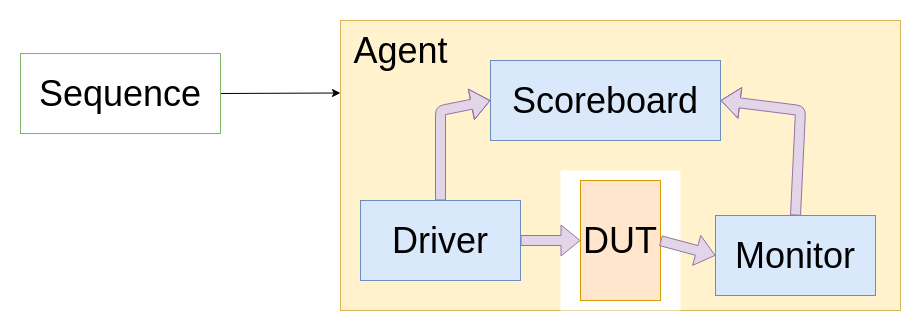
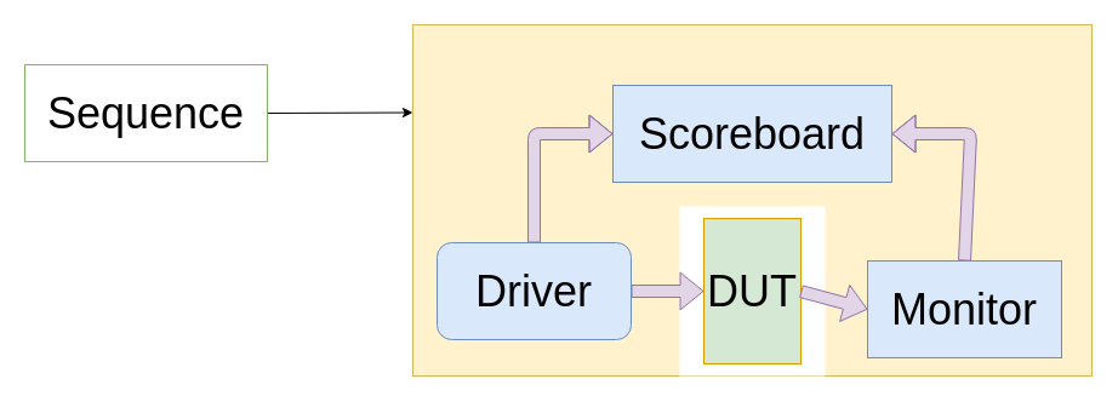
  <mxCell id="0" />
  <mxCell id="1" parent="0" />
  <mxCell id="2" value="" style="whiteSpace=wrap;html=1;fillColor=#fff2cc;strokeColor=#d6b656;" vertex="1" parent="1"><mxGeometry x="340" y="20" width="560" height="290" as="geometry" /></mxCell>
  <mxCell id="3" value="" style="whiteSpace=wrap;html=1;fillColor=default;gradientColor=none;strokeColor=none;" vertex="1" parent="1"><mxGeometry x="560" y="170" width="120" height="140" as="geometry" /></mxCell>
- <mxCell id="4" value="&lt;font style=&quot;font-size: 36px;&quot;&gt;DUT&lt;/font&gt;" style="whiteSpace=wrap;html=1;fillColor=#ffe6cc;strokeColor=#d79b00;" vertex="1" parent="1"><mxGeometry x="580" y="180" width="80" height="120" as="geometry" /></mxCell>
+ <mxCell id="4" value="&lt;font style=&quot;font-size: 36px;&quot;&gt;DUT&lt;/font&gt;" style="whiteSpace=wrap;html=1;fillColor=#d5e8d4;strokeColor=#d79b00;" vertex="1" parent="1"><mxGeometry x="580" y="180" width="80" height="120" as="geometry" /></mxCell>
  <mxCell id="5" style="edgeStyle=none;html=1;exitX=1;exitY=0.5;exitDx=0;exitDy=0;entryX=0;entryY=0.5;entryDx=0;entryDy=0;shape=flexArrow;fillColor=#e1d5e7;strokeColor=#9673a6;" edge="1" parent="1" source="7" target="4"><mxGeometry relative="1" as="geometry" /></mxCell>
  <mxCell id="6" style="edgeStyle=none;html=1;exitX=0.5;exitY=0;exitDx=0;exitDy=0;entryX=0;entryY=0.5;entryDx=0;entryDy=0;shape=flexArrow;fillColor=#e1d5e7;strokeColor=#9673a6;" edge="1" parent="1" source="7" target="11"><mxGeometry relative="1" as="geometry"><Array as="points"><mxPoint x="440" y="110" /></Array></mxGeometry></mxCell>
- <mxCell id="7" value="&lt;font style=&quot;font-size: 36px;&quot;&gt;Driver&lt;/font&gt;" style="whiteSpace=wrap;html=1;fillColor=#dae8fc;strokeColor=#6c8ebf;" vertex="1" parent="1"><mxGeometry x="360" y="200" width="160" height="80" as="geometry" /></mxCell>
+ <mxCell id="7" value="&lt;font style=&quot;font-size: 36px;&quot;&gt;Driver&lt;/font&gt;" style="whiteSpace=wrap;html=1;fillColor=#dae8fc;strokeColor=#6c8ebf;rounded=1;" vertex="1" parent="1"><mxGeometry x="360" y="200" width="160" height="80" as="geometry" /></mxCell>
  <mxCell id="8" style="edgeStyle=none;html=1;exitX=0.5;exitY=0;exitDx=0;exitDy=0;entryX=1;entryY=0.5;entryDx=0;entryDy=0;shape=flexArrow;fillColor=#e1d5e7;strokeColor=#9673a6;" edge="1" parent="1" source="9" target="11"><mxGeometry relative="1" as="geometry"><Array as="points"><mxPoint x="800" y="110" /></Array></mxGeometry></mxCell>
  <mxCell id="9" value="&lt;font style=&quot;font-size: 36px;&quot;&gt;Monitor&lt;/font&gt;" style="whiteSpace=wrap;html=1;fillColor=#dae8fc;strokeColor=#6c8ebf;" vertex="1" parent="1"><mxGeometry x="715" y="215" width="160" height="80" as="geometry" /></mxCell>
  <mxCell id="10" style="edgeStyle=none;html=1;exitX=1;exitY=0.5;exitDx=0;exitDy=0;entryX=0;entryY=0.5;entryDx=0;entryDy=0;shape=flexArrow;fillColor=#e1d5e7;strokeColor=#9673a6;" edge="1" parent="1" target="9"><mxGeometry relative="1" as="geometry"><mxPoint x="660" y="240.17" as="sourcePoint" /><mxPoint x="720" y="239.83" as="targetPoint" /></mxGeometry></mxCell>
- <mxCell id="11" value="&lt;font style=&quot;font-size: 36px;&quot;&gt;Scoreboard&lt;/font&gt;" style="whiteSpace=wrap;html=1;fillColor=#dae8fc;strokeColor=#6c8ebf;" vertex="1" parent="1"><mxGeometry x="490" y="60" width="230" height="80" as="geometry" /></mxCell>
+ <mxCell id="11" value="&lt;font style=&quot;font-size: 36px;&quot;&gt;Scoreboard&lt;/font&gt;" style="whiteSpace=wrap;html=1;fillColor=#dae8fc;strokeColor=#6c8ebf;" vertex="1" parent="1"><mxGeometry x="505" y="70" width="230" height="80" as="geometry" /></mxCell>
  <mxCell id="12" style="edgeStyle=none;html=1;exitX=1;exitY=0.5;exitDx=0;exitDy=0;entryX=0;entryY=0.25;entryDx=0;entryDy=0;" edge="1" parent="1" source="13" target="2"><mxGeometry relative="1" as="geometry" /></mxCell>
  <mxCell id="13" value="&lt;font style=&quot;font-size: 36px;&quot;&gt;Sequence&lt;/font&gt;" style="whiteSpace=wrap;html=1;fillColor=#ffffff;strokeColor=#82b366;" vertex="1" parent="1"><mxGeometry x="20" y="53" width="200" height="80" as="geometry" /></mxCell>
- <mxCell id="14" value="&lt;font style=&quot;font-size: 36px;&quot;&gt;Agent&lt;/font&gt;" style="text;html=1;align=center;verticalAlign=middle;resizable=0;points=[];autosize=1;strokeColor=none;fillColor=none;" vertex="1" parent="1"><mxGeometry x="340" y="20" width="120" height="60" as="geometry" /></mxCell>
